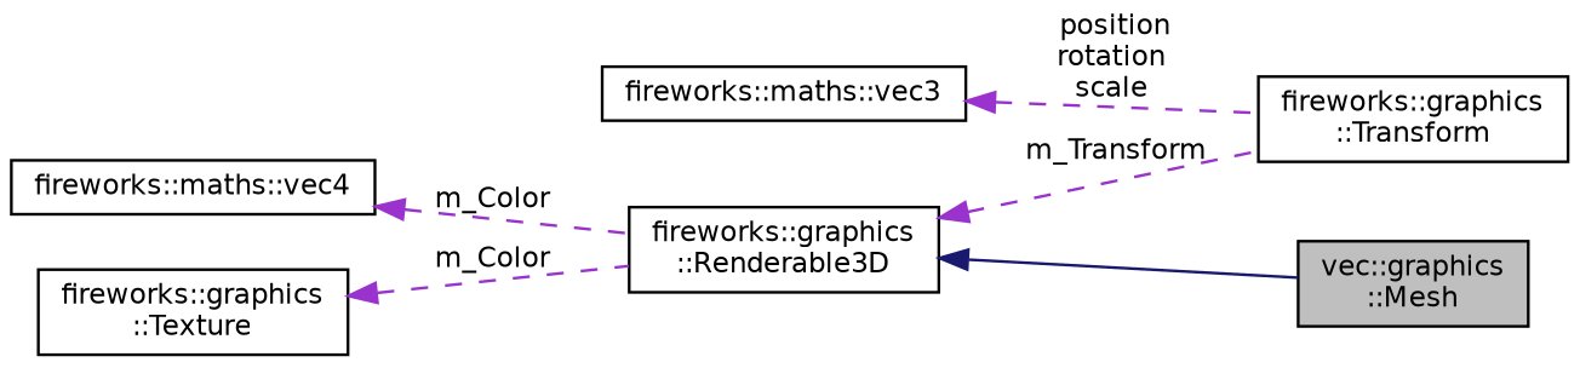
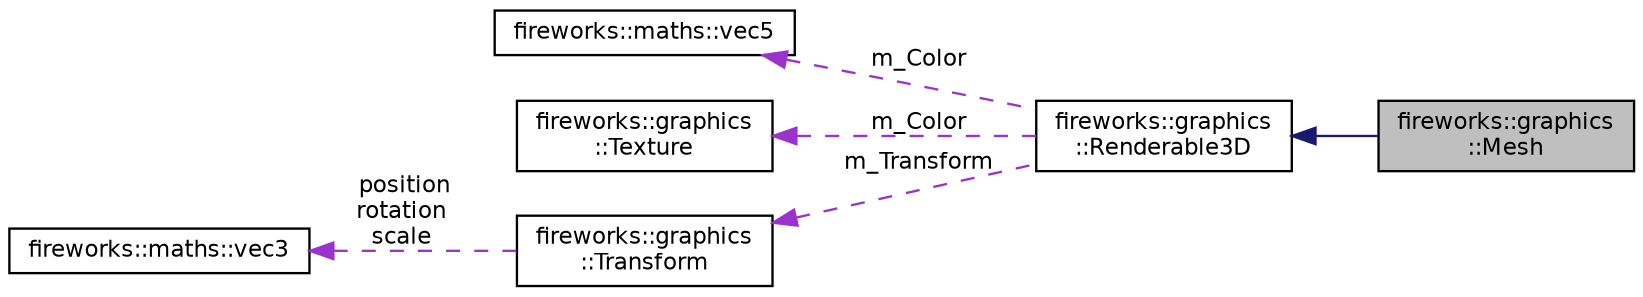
  digraph {
    rankdir=LR
    node [color=black fillcolor=white fontname=Helvetica fontsize=10 shape=record style=filled]
    edge [color=darkorchid3 dir=back fontname=Helvetica fontsize=10 labelfontname=Helvetica labelfontsize=10 style=dashed]
-   n1 [fillcolor=grey75 fontcolor=black height=0.2 label="vec::graphics\l::Mesh" width=0.4]
+   n1 [fillcolor=grey75 fontcolor=black height=0.2 label="fireworks::graphics\l::Mesh" width=0.4]
    n2 [height=0.2 label="fireworks::graphics\l::Renderable3D" width=0.4]
-   n3 [height=0.2 label="fireworks::maths::vec4" width=0.4]
+   n3 [height=0.2 label="fireworks::maths::vec5" width=0.4]
    n4 [height=0.2 label="fireworks::graphics\l::Texture" width=0.4]
    n5 [height=0.2 label="fireworks::graphics\l::Transform" width=0.4]
    n6 [height=0.2 label="fireworks::maths::vec3" width=0.4]
    n2 -> n1 [color=midnightblue style=solid]
    n3 -> n2 [label=" m_Color"]
    n4 -> n2 [label=" m_Color"]
-   n2 -> n5 [label=" m_Transform"]
+   n5 -> n2 [label=" m_Transform"]
    n6 -> n5 [label=" position\nrotation\nscale"]
  }
